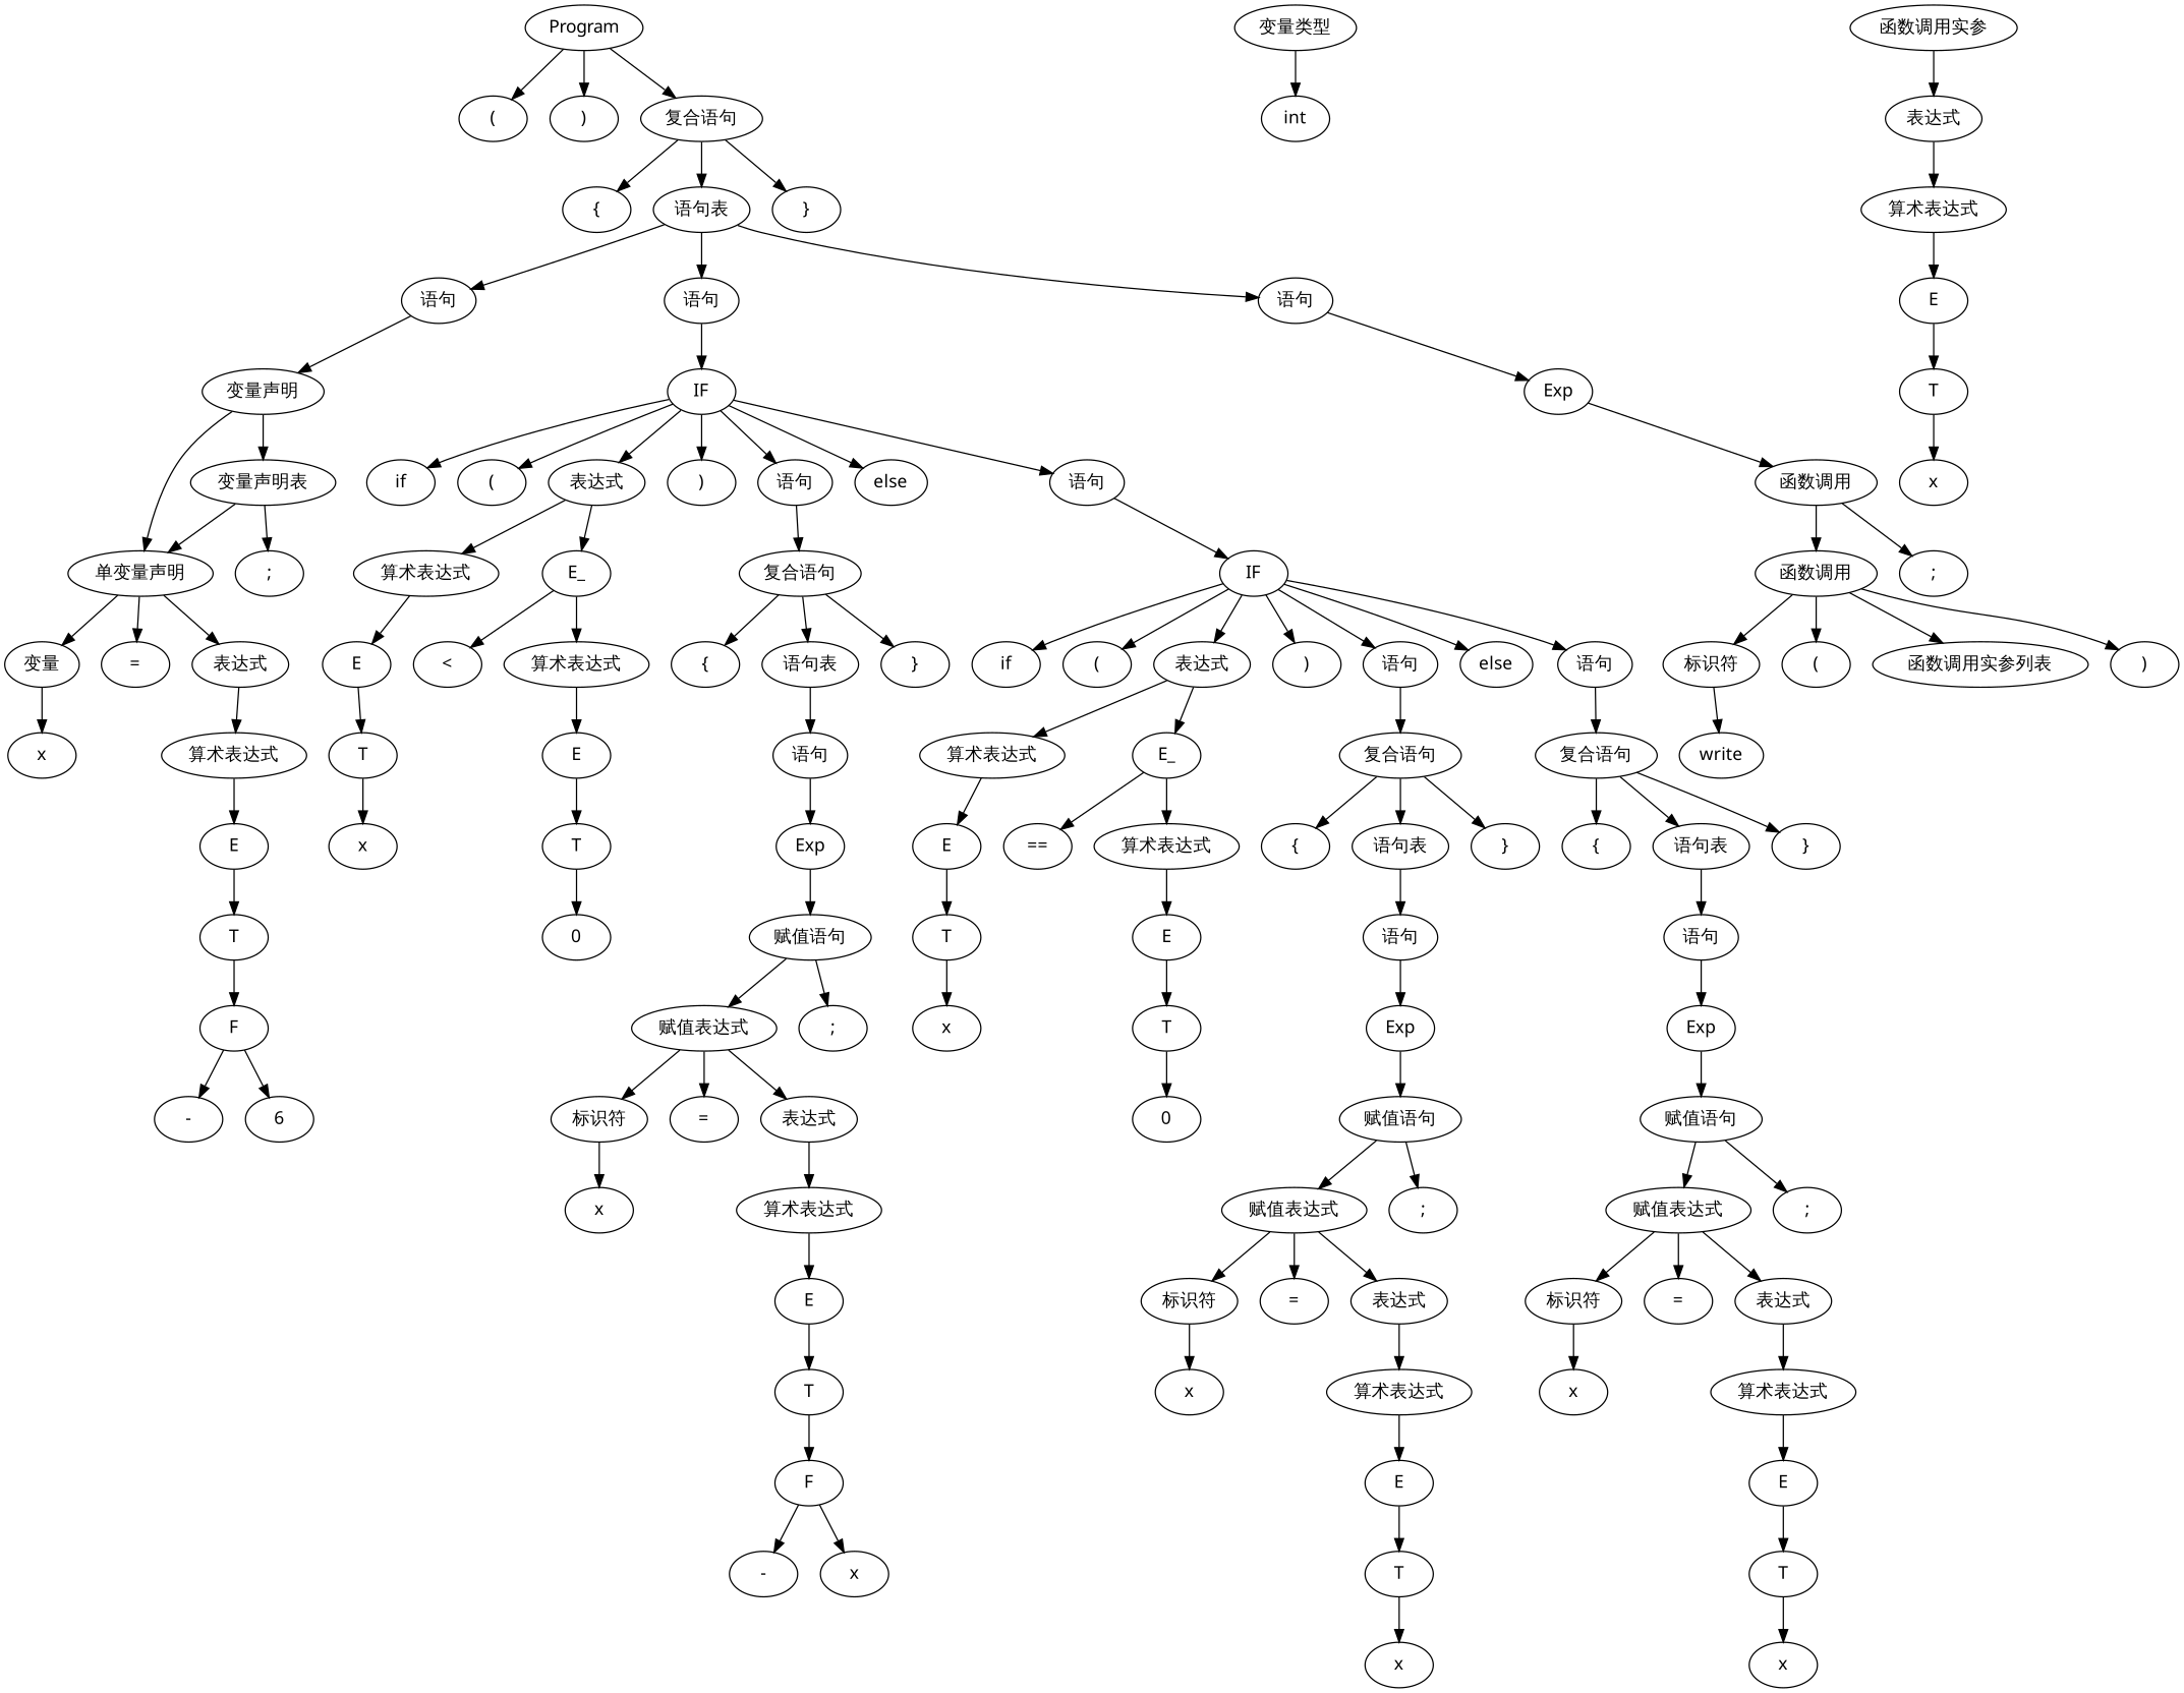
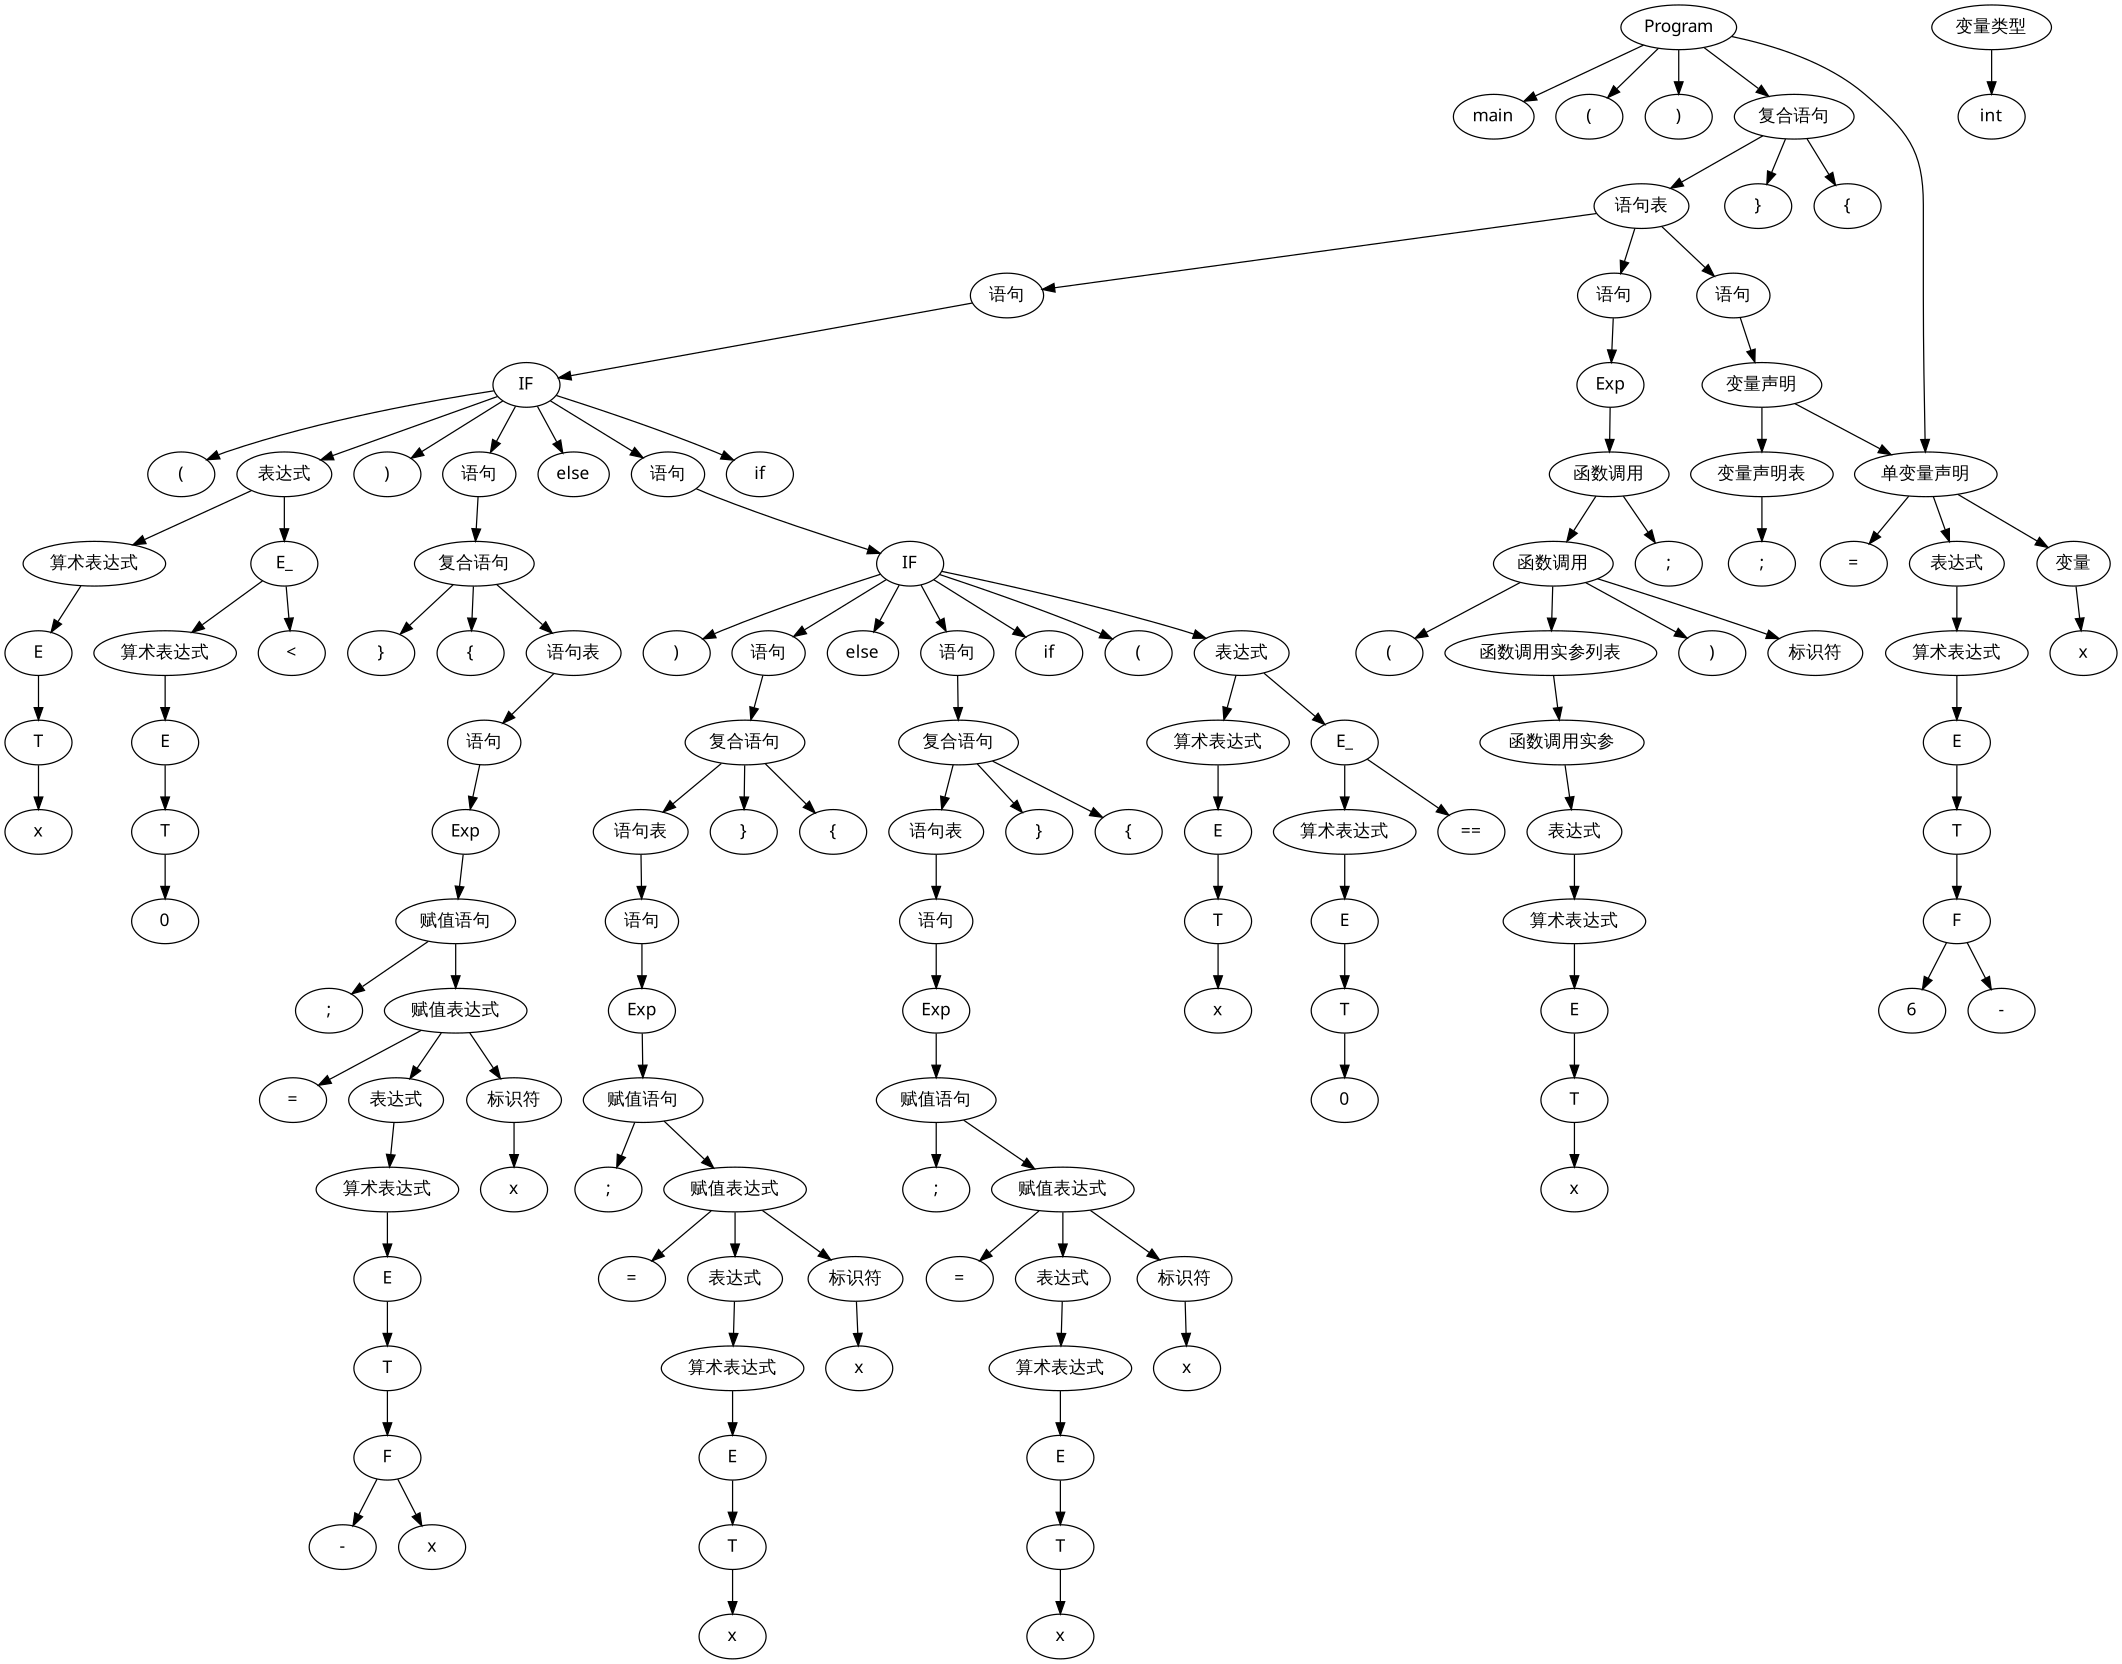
  digraph {
    node [fontname="Microsoft YaHei"]
    n1 [label=Program]
+   n2 [label=main]
    n3 [label="("]
    n4 [label=")"]
    n5 [label="复合语句"]
    n6 [label="{"]
    n7 [label="语句表"]
    n8 [label="}"]
    n9 [label="语句"]
    n10 [label="语句"]
    n11 [label="语句"]
    n12 [label="变量声明"]
    n13 [label=IF]
    n14 [label=Exp]
    n15 [label="变量声明表"]
    n16 [label="单变量声明"]
    n17 [label="变量类型"]
    n18 [label=int]
    n19 [label=";"]
    n20 [label="变量"]
    n21 [label="="]
    n22 [label="表达式"]
    n23 [label=x]
    n24 [label="算术表达式"]
    n25 [label=E]
    n26 [label=T]
    n27 [label=F]
    n28 [label="-"]
    n29 [label=6]
    n30 [label=if]
    n31 [label="("]
    n32 [label="表达式"]
    n33 [label=")"]
    n34 [label="语句"]
    n35 [label=else]
    n36 [label="语句"]
    n37 [label="算术表达式"]
    n38 [label=E_]
    n39 [label="复合语句"]
    n40 [label=IF]
    n41 [label=E]
    n42 [label="<"]
    n43 [label="算术表达式"]
    n44 [label=T]
    n45 [label=x]
    n46 [label=E]
    n47 [label=T]
    n48 [label=0]
    n49 [label="{"]
    n50 [label="语句表"]
    n51 [label="}"]
    n52 [label="语句"]
    n53 [label=Exp]
    n54 [label="赋值语句"]
    n55 [label="赋值表达式"]
    n56 [label=";"]
    n57 [label="标识符"]
    n58 [label="="]
    n59 [label="表达式"]
    n60 [label=x]
    n61 [label="算术表达式"]
    n62 [label=E]
    n63 [label=T]
    n64 [label=F]
    n65 [label="-"]
    n66 [label=x]
    n67 [label=if]
    n68 [label="("]
    n69 [label="表达式"]
    n70 [label=")"]
    n71 [label="语句"]
    n72 [label=else]
    n73 [label="语句"]
    n74 [label="算术表达式"]
    n75 [label=E_]
    n76 [label="复合语句"]
    n77 [label="复合语句"]
    n78 [label=E]
    n79 [label="=="]
    n80 [label="算术表达式"]
    n81 [label=T]
    n82 [label=x]
    n83 [label=E]
    n84 [label=T]
    n85 [label=0]
    n86 [label="{"]
    n87 [label="语句表"]
    n88 [label="}"]
    n89 [label="语句"]
    n90 [label=Exp]
    n91 [label="赋值语句"]
    n92 [label="赋值表达式"]
    n93 [label=";"]
    n94 [label="标识符"]
    n95 [label="="]
    n96 [label="表达式"]
    n97 [label=x]
    n98 [label="算术表达式"]
    n99 [label=E]
    n100 [label=T]
    n101 [label=x]
    n102 [label="{"]
    n103 [label="语句表"]
    n104 [label="}"]
    n105 [label="语句"]
    n106 [label=Exp]
    n107 [label="赋值语句"]
    n108 [label="赋值表达式"]
    n109 [label=";"]
    n110 [label="标识符"]
    n111 [label="="]
    n112 [label="表达式"]
    n113 [label=x]
    n114 [label="算术表达式"]
    n115 [label=E]
    n116 [label=T]
    n117 [label=x]
    n118 [label="函数调用"]
    n119 [label="函数调用"]
    n120 [label=";"]
    n121 [label="标识符"]
    n122 [label="("]
    n123 [label="函数调用实参列表"]
    n124 [label=")"]
-   n125 [label=write]
    n126 [label="函数调用实参"]
    n127 [label="表达式"]
    n128 [label="算术表达式"]
    n129 [label=E]
    n130 [label=T]
    n131 [label=x]
+   n1 -> n2
    n1 -> n3
    n1 -> n4
    n1 -> n5
    n5 -> n6
    n5 -> n7
    n5 -> n8
    n7 -> n9
    n7 -> n10
    n7 -> n11
    n9 -> n12
    n10 -> n13
    n11 -> n14
    n12 -> n15
    n12 -> n16
    n13 -> n30
    n13 -> n31
    n13 -> n32
    n13 -> n33
    n13 -> n34
    n13 -> n35
    n13 -> n36
    n14 -> n118
-   n15 -> n16
+   n1 -> n16
    n15 -> n19
    n16 -> n20
    n16 -> n21
    n16 -> n22
    n17 -> n18
    n20 -> n23
    n22 -> n24
    n24 -> n25
    n25 -> n26
    n26 -> n27
    n27 -> n28
    n27 -> n29
    n32 -> n37
    n32 -> n38
    n34 -> n39
    n36 -> n40
    n37 -> n41
    n38 -> n42
    n38 -> n43
    n39 -> n49
    n39 -> n50
    n39 -> n51
    n40 -> n67
    n40 -> n68
    n40 -> n69
    n40 -> n70
    n40 -> n71
    n40 -> n72
    n40 -> n73
    n41 -> n44
    n43 -> n46
    n44 -> n45
    n46 -> n47
    n47 -> n48
    n50 -> n52
    n52 -> n53
    n53 -> n54
    n54 -> n55
    n54 -> n56
    n55 -> n57
    n55 -> n58
    n55 -> n59
    n57 -> n60
    n59 -> n61
    n61 -> n62
    n62 -> n63
    n63 -> n64
    n64 -> n65
    n64 -> n66
    n69 -> n74
    n69 -> n75
    n71 -> n76
    n73 -> n77
    n74 -> n78
    n75 -> n79
    n75 -> n80
    n76 -> n86
    n76 -> n87
    n76 -> n88
    n77 -> n102
    n77 -> n103
    n77 -> n104
    n78 -> n81
    n80 -> n83
    n81 -> n82
    n83 -> n84
    n84 -> n85
    n87 -> n89
    n89 -> n90
    n90 -> n91
    n91 -> n92
    n91 -> n93
    n92 -> n94
    n92 -> n95
    n92 -> n96
    n94 -> n97
    n96 -> n98
    n98 -> n99
    n99 -> n100
    n100 -> n101
    n103 -> n105
    n105 -> n106
    n106 -> n107
    n107 -> n108
    n107 -> n109
    n108 -> n110
    n108 -> n111
    n108 -> n112
    n110 -> n113
    n112 -> n114
    n114 -> n115
    n115 -> n116
    n116 -> n117
    n118 -> n119
    n118 -> n120
    n119 -> n121
    n119 -> n122
    n119 -> n123
    n119 -> n124
-   n121 -> n125
+   n123 -> n126
    n126 -> n127
    n127 -> n128
    n128 -> n129
    n129 -> n130
    n130 -> n131
  }
